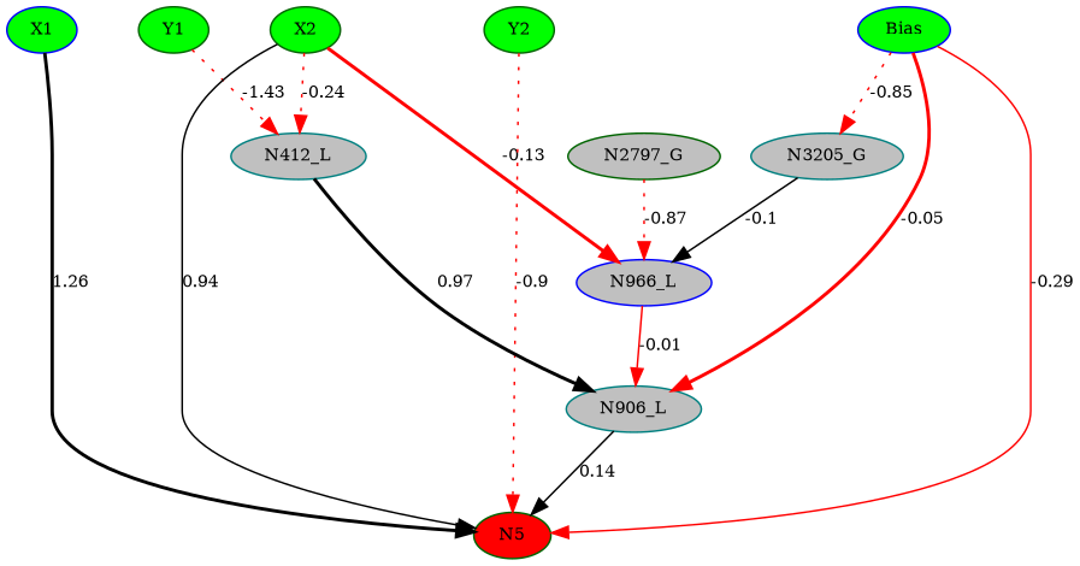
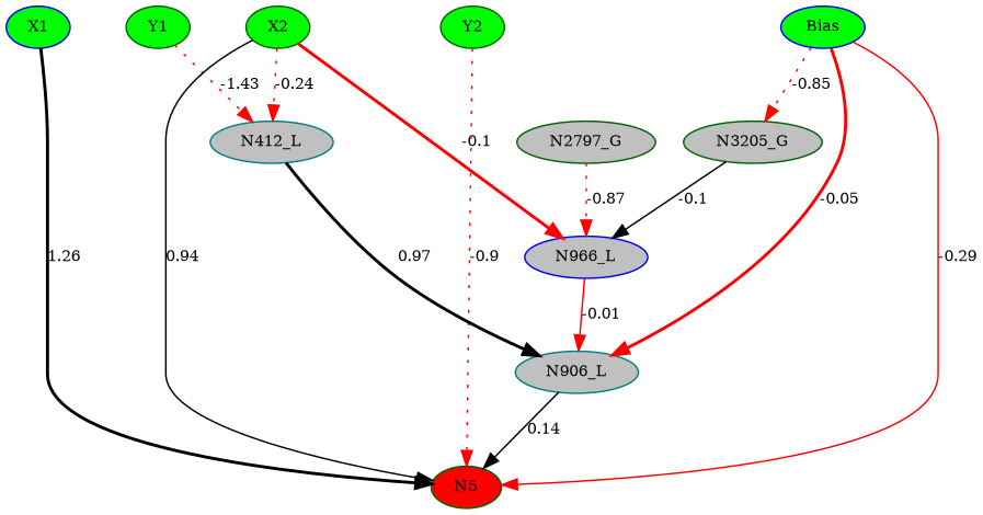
  digraph {
    node [color=darkgreen fillcolor=green fontsize=10 shape=ellipse style=filled]
    edge [color=red fontsize=10 style=solid]
    N5 [fillcolor=red height=0.1 width=0.1]
    n2 [color=blue height=0.1 label=Bias width=0.1]
    n3 [color=blue height=0.1 label=X1 width=0.1]
    n4 [height=0.1 label=Y1 width=0.1]
    n5 [height=0.1 label=X2 width=0.1]
    n6 [height=0.1 label=Y2 width=0.1]
    n7 [color=teal fillcolor=gray height=0.1 label=N906_L width=0.1]
-   n8 [color=teal fillcolor=gray height=0.1 label=N3205_G width=0.1]
+   n8 [fillcolor=gray height=0.1 label=N3205_G width=0.1]
    n9 [color=teal fillcolor=gray height=0.1 label=N412_L width=0.1]
    n10 [color=blue fillcolor=gray height=0.1 label=N966_L width=0.1]
    n11 [fillcolor=gray height=0.1 label=N2797_G width=0.1]
    subgraph sub_1 {
      rank=same
      N5
    }
    subgraph sub_2 {
      rank=same
      n2
      n3
      n4
      n5
      n6
    }
    n2 -> N5 [arrowType=inv label=-0.29]
    n2 -> n7 [arrowType=inv label=-0.05 style=bold]
    n2 -> n8 [arrowType=inv label=-0.85 style=dotted]
    n3 -> N5 [color=black label=1.26 style=bold]
    n3 -> n4 [style=invis color="" fontsize=""]
    n4 -> n5 [style=invis color="" fontsize=""]
    n4 -> n9 [arrowType=inv label=-1.43 style=dotted]
    n5 -> N5 [color=black label=0.94]
    n5 -> n6 [style=invis color="" fontsize=""]
    n5 -> n9 [arrowType=inv label=-0.24 style=dotted]
-   n5 -> n10 [arrowType=inv label=-0.13 style=bold]
+   n5 -> n10 [arrowType=inv label=-0.1 style=bold]
    n6 -> N5 [arrowType=inv label=-0.9 style=dotted]
    n6 -> n2 [style=invis color="" fontsize=""]
    n7 -> N5 [color=black label=0.14]
    n8 -> n10 [color=black label=-0.1]
    n9 -> n7 [color=black label=0.97 style=bold]
    n10 -> n7 [arrowType=inv label=-0.01]
    n11 -> n10 [arrowType=inv label=-0.87 style=dotted]
  }
